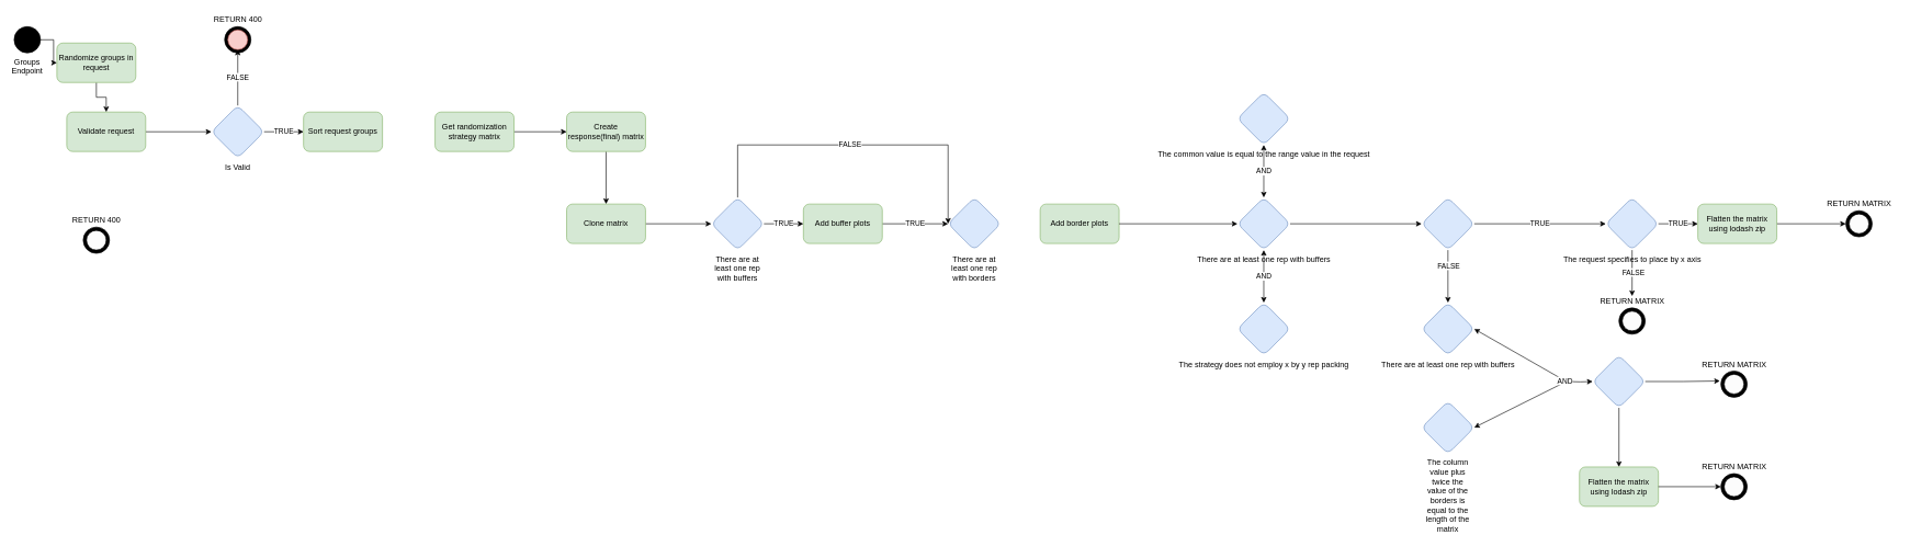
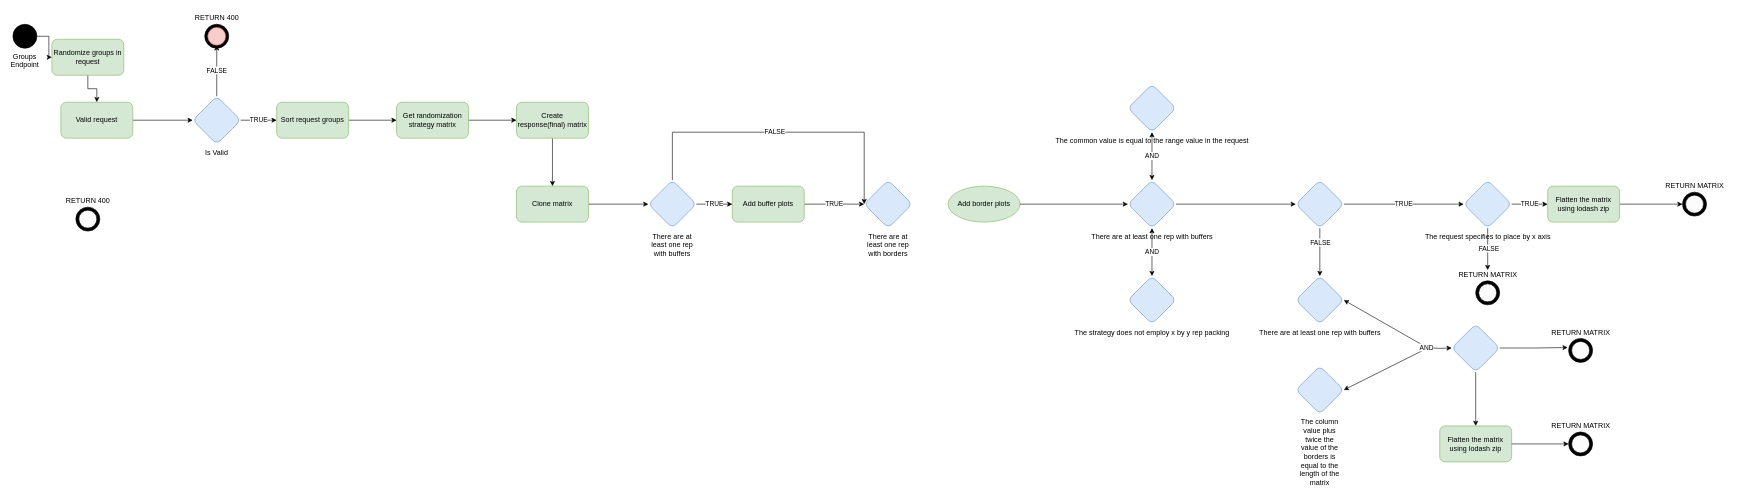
  <mxCell id="0" />
  <mxCell id="1" parent="0" />
  <mxCell id="2" value="" style="edgeStyle=orthogonalEdgeStyle;rounded=0;orthogonalLoop=1;jettySize=auto;html=1;" edge="1" parent="1" source="3" target="7"><mxGeometry relative="1" as="geometry" /></mxCell>
  <mxCell id="3" value="Randomize groups in request" style="rounded=1;whiteSpace=wrap;html=1;fillColor=#d5e8d4;strokeColor=#82b366;" vertex="1" parent="1"><mxGeometry x="85" y="65" width="120" height="60" as="geometry" /></mxCell>
  <mxCell id="4" value="" style="edgeStyle=orthogonalEdgeStyle;rounded=0;orthogonalLoop=1;jettySize=auto;html=1;" edge="1" parent="1" source="5" target="3"><mxGeometry relative="1" as="geometry" /></mxCell>
  <mxCell id="5" value="Groups Endpoint" style="ellipse;whiteSpace=wrap;html=1;aspect=fixed;fillColor=#000000;labelPosition=center;verticalLabelPosition=bottom;align=center;verticalAlign=top;" vertex="1" parent="1"><mxGeometry y="40" width="40" height="40" as="geometry" x="20" /></mxCell>
  <mxCell id="6" value="" style="edgeStyle=orthogonalEdgeStyle;rounded=0;orthogonalLoop=1;jettySize=auto;html=1;" edge="1" parent="1" source="7" target="10"><mxGeometry relative="1" as="geometry" /></mxCell>
- <mxCell id="7" value="Validate request" style="rounded=1;whiteSpace=wrap;html=1;fillColor=#d5e8d4;strokeColor=#82b366;" vertex="1" parent="1"><mxGeometry x="100" y="170" width="120" height="60" as="geometry" /></mxCell>
+ <mxCell id="7" value="Valid request" style="rounded=1;whiteSpace=wrap;html=1;fillColor=#d5e8d4;strokeColor=#82b366;" vertex="1" parent="1"><mxGeometry x="100" y="170" width="120" height="60" as="geometry" /></mxCell>
  <mxCell id="8" value="FALSE" style="edgeStyle=orthogonalEdgeStyle;rounded=0;orthogonalLoop=1;jettySize=auto;html=1;" edge="1" parent="1" source="10" target="14"><mxGeometry relative="1" as="geometry" /></mxCell>
  <mxCell id="9" value="TRUE" style="edgeStyle=orthogonalEdgeStyle;rounded=0;orthogonalLoop=1;jettySize=auto;html=1;fontColor=#000000;" edge="1" parent="1" source="10" target="22"><mxGeometry relative="1" as="geometry" /></mxCell>
  <mxCell id="10" value="Is Valid" style="rhombus;whiteSpace=wrap;html=1;rounded=1;labelPosition=center;verticalLabelPosition=bottom;align=center;verticalAlign=top;fillColor=#dae8fc;strokeColor=#6c8ebf;" vertex="1" parent="1"><mxGeometry x="320" y="160" width="80" height="80" as="geometry" /></mxCell>
  <mxCell id="11" value="" style="group" vertex="1" connectable="0" parent="1"><mxGeometry x="315" y="20" width="90" height="60" as="geometry" /></mxCell>
  <mxCell id="12" value="" style="group" vertex="1" connectable="0" parent="11"><mxGeometry x="25" y="20" width="40" height="40" as="geometry" /></mxCell>
  <mxCell id="13" value="" style="ellipse;whiteSpace=wrap;html=1;aspect=fixed;fillColor=#000000;" vertex="1" parent="12"><mxGeometry width="40" height="40" as="geometry" /></mxCell>
  <mxCell id="14" value="" style="ellipse;whiteSpace=wrap;html=1;aspect=fixed;fillColor=#f8cecc;strokeColor=#b85450;" vertex="1" parent="12"><mxGeometry x="5" y="5" width="30" height="30" as="geometry" /></mxCell>
  <mxCell id="15" value="RETURN 400" style="text;html=1;align=center;verticalAlign=middle;resizable=0;points=[];autosize=1;strokeColor=none;fillColor=none;" vertex="1" parent="11"><mxGeometry width="90" height="20" as="geometry" /></mxCell>
  <mxCell id="16" value="" style="group" vertex="1" connectable="0" parent="1"><mxGeometry x="100" y="325" width="90" height="60" as="geometry" /></mxCell>
  <mxCell id="17" value="" style="group" vertex="1" connectable="0" parent="16"><mxGeometry x="25" y="20" width="40" height="40" as="geometry" /></mxCell>
  <mxCell id="18" value="" style="ellipse;whiteSpace=wrap;html=1;aspect=fixed;fillColor=#000000;" vertex="1" parent="17"><mxGeometry width="40" height="40" as="geometry" /></mxCell>
  <mxCell id="19" value="" style="ellipse;whiteSpace=wrap;html=1;aspect=fixed;fillColor=#FCFCFC;" vertex="1" parent="17"><mxGeometry x="5" y="5" width="30" height="30" as="geometry" /></mxCell>
  <mxCell id="20" value="RETURN 400" style="text;html=1;align=center;verticalAlign=middle;resizable=0;points=[];autosize=1;strokeColor=none;fillColor=none;" vertex="1" parent="16"><mxGeometry width="90" height="20" as="geometry" /></mxCell>
+ <mxCell id="21" value="" style="edgeStyle=orthogonalEdgeStyle;rounded=0;orthogonalLoop=1;jettySize=auto;html=1;fontColor=#CCFFCC;" edge="1" parent="1" source="22" target="24"><mxGeometry relative="1" as="geometry" /></mxCell>
  <mxCell id="22" value="Sort request groups" style="whiteSpace=wrap;html=1;verticalAlign=middle;fillColor=#d5e8d4;strokeColor=#82b366;rounded=1;" vertex="1" parent="1"><mxGeometry x="460" y="170" width="120" height="60" as="geometry" /></mxCell>
  <mxCell id="23" value="" style="edgeStyle=orthogonalEdgeStyle;rounded=0;orthogonalLoop=1;jettySize=auto;html=1;fontColor=#CCFFCC;" edge="1" parent="1" source="24" target="26"><mxGeometry relative="1" as="geometry" /></mxCell>
  <mxCell id="24" value="Get randomization strategy matrix" style="whiteSpace=wrap;html=1;fillColor=#d5e8d4;strokeColor=#82b366;rounded=1;" vertex="1" parent="1"><mxGeometry x="660" y="170" width="120" height="60" as="geometry" /></mxCell>
  <mxCell id="25" value="" style="edgeStyle=orthogonalEdgeStyle;rounded=0;orthogonalLoop=1;jettySize=auto;html=1;fontColor=#CCFFCC;" edge="1" parent="1" source="26" target="28"><mxGeometry relative="1" as="geometry" /></mxCell>
  <mxCell id="26" value="Create response(final) matrix" style="whiteSpace=wrap;html=1;fillColor=#d5e8d4;strokeColor=#82b366;rounded=1;" vertex="1" parent="1"><mxGeometry x="860" y="170" width="120" height="60" as="geometry" /></mxCell>
  <mxCell id="27" value="" style="edgeStyle=orthogonalEdgeStyle;rounded=0;orthogonalLoop=1;jettySize=auto;html=1;fontColor=#CCFFCC;" edge="1" parent="1" source="28" target="30"><mxGeometry relative="1" as="geometry" /></mxCell>
  <mxCell id="28" value="Clone matrix" style="whiteSpace=wrap;html=1;fillColor=#d5e8d4;strokeColor=#82b366;rounded=1;" vertex="1" parent="1"><mxGeometry x="860" y="310" width="120" height="60" as="geometry" /></mxCell>
  <mxCell id="29" value="TRUE" style="edgeStyle=orthogonalEdgeStyle;rounded=0;orthogonalLoop=1;jettySize=auto;html=1;fontColor=#000000;" edge="1" parent="1" source="30" target="32"><mxGeometry relative="1" as="geometry" /></mxCell>
  <mxCell id="30" value="There are at least one rep with buffers" style="rhombus;whiteSpace=wrap;html=1;fillColor=#dae8fc;strokeColor=#6c8ebf;rounded=1;labelPosition=center;verticalLabelPosition=bottom;align=center;verticalAlign=top;" vertex="1" parent="1"><mxGeometry x="1080" y="300" width="80" height="80" as="geometry" /></mxCell>
  <mxCell id="31" value="TRUE" style="edgeStyle=orthogonalEdgeStyle;rounded=0;orthogonalLoop=1;jettySize=auto;html=1;fontColor=#000000;" edge="1" parent="1" source="32" target="33"><mxGeometry relative="1" as="geometry" /></mxCell>
  <mxCell id="32" value="Add buffer plots" style="whiteSpace=wrap;html=1;verticalAlign=middle;fillColor=#d5e8d4;strokeColor=#82b366;rounded=1;" vertex="1" parent="1"><mxGeometry x="1220" y="310" width="120" height="60" as="geometry" /></mxCell>
  <mxCell id="33" value="There are at least one rep with borders" style="rhombus;whiteSpace=wrap;html=1;fillColor=#dae8fc;strokeColor=#6c8ebf;rounded=1;labelPosition=center;verticalLabelPosition=bottom;align=center;verticalAlign=top;" vertex="1" parent="1"><mxGeometry x="1440" y="300" width="80" height="80" as="geometry" /></mxCell>
  <mxCell id="34" value="FALSE" style="endArrow=classic;html=1;rounded=0;fontColor=#000000;exitX=0.5;exitY=0;exitDx=0;exitDy=0;entryX=0;entryY=0.5;entryDx=0;entryDy=0;" edge="1" parent="1" source="30" target="33"><mxGeometry x="-0.038" width="50" height="50" relative="1" as="geometry"><mxPoint x="970" y="200" as="sourcePoint" /><mxPoint x="1020" y="150" as="targetPoint" /><Array as="points"><mxPoint x="1120" y="220" /><mxPoint x="1290" y="220" /><mxPoint x="1440" y="220" /></Array><mxPoint x="1" as="offset" /></mxGeometry></mxCell>
- <mxCell id="35" value="Add border plots" style="whiteSpace=wrap;html=1;verticalAlign=middle;fillColor=#d5e8d4;strokeColor=#82b366;rounded=1;" vertex="1" parent="1"><mxGeometry x="1580" y="310" width="120" height="60" as="geometry" /></mxCell>
+ <mxCell id="35" value="Add border plots" style="ellipse;whiteSpace=wrap;html=1;verticalAlign=middle;fillColor=#d5e8d4;strokeColor=#82b366;" vertex="1" parent="1"><mxGeometry x="1580" y="310" width="120" height="60" as="geometry" /></mxCell>
  <mxCell id="36" value="" style="edgeStyle=orthogonalEdgeStyle;rounded=0;orthogonalLoop=1;jettySize=auto;html=1;fontColor=#000000;" edge="1" parent="1" source="37" target="46"><mxGeometry relative="1" as="geometry" /></mxCell>
  <mxCell id="37" value="There are at least one rep with buffers" style="rhombus;html=1;fillColor=#dae8fc;strokeColor=#6c8ebf;rounded=1;verticalAlign=top;labelPosition=center;verticalLabelPosition=bottom;align=center;" vertex="1" parent="1"><mxGeometry x="1880" y="300" width="80" height="80" as="geometry" /></mxCell>
  <mxCell id="38" value="The common value is equal to the range value in the request" style="rhombus;fillColor=#dae8fc;strokeColor=#6c8ebf;rounded=1;verticalAlign=top;labelPosition=center;verticalLabelPosition=bottom;align=center;html=1;" vertex="1" parent="1"><mxGeometry x="1880" y="140" width="80" height="80" as="geometry" /></mxCell>
  <mxCell id="39" value="The strategy does not employ x by y rep packing" style="rhombus;html=1;fillColor=#dae8fc;strokeColor=#6c8ebf;rounded=1;verticalAlign=top;labelPosition=center;verticalLabelPosition=bottom;align=center;" vertex="1" parent="1"><mxGeometry x="1880" y="460" width="80" height="80" as="geometry" /></mxCell>
  <mxCell id="40" value="AND" style="endArrow=classic;startArrow=classic;html=1;rounded=0;fontColor=#000000;entryX=0.5;entryY=1;entryDx=0;entryDy=0;exitX=0.5;exitY=0;exitDx=0;exitDy=0;" edge="1" parent="1" source="37" target="38"><mxGeometry width="50" height="50" relative="1" as="geometry"><mxPoint x="1660" y="370" as="sourcePoint" /><mxPoint x="1710" y="320" as="targetPoint" /></mxGeometry></mxCell>
  <mxCell id="41" value="AND" style="endArrow=classic;startArrow=classic;html=1;rounded=0;fontColor=#000000;entryX=0.5;entryY=1;entryDx=0;entryDy=0;exitX=0.5;exitY=0;exitDx=0;exitDy=0;" edge="1" parent="1" source="39" target="37"><mxGeometry width="50" height="50" relative="1" as="geometry"><mxPoint x="1660" y="370" as="sourcePoint" /><mxPoint x="1710" y="320" as="targetPoint" /></mxGeometry></mxCell>
  <mxCell id="42" value="" style="endArrow=classic;html=1;rounded=0;fontColor=#000000;entryX=0;entryY=0.5;entryDx=0;entryDy=0;exitX=1;exitY=0.5;exitDx=0;exitDy=0;" edge="1" parent="1" source="35" target="37"><mxGeometry width="50" height="50" relative="1" as="geometry"><mxPoint x="1660" y="370" as="sourcePoint" /><mxPoint x="1710" y="320" as="targetPoint" /></mxGeometry></mxCell>
  <mxCell id="43" value="TRUE" style="edgeStyle=orthogonalEdgeStyle;rounded=0;orthogonalLoop=1;jettySize=auto;html=1;fontColor=#000000;" edge="1" parent="1" source="46" target="48"><mxGeometry relative="1" as="geometry" /></mxCell>
  <mxCell id="44" value="" style="edgeStyle=orthogonalEdgeStyle;rounded=0;orthogonalLoop=1;jettySize=auto;html=1;fontColor=#000000;" edge="1" parent="1" source="46" target="50"><mxGeometry relative="1" as="geometry" /></mxCell>
  <mxCell id="45" value="FALSE" style="edgeLabel;html=1;align=center;verticalAlign=middle;resizable=0;points=[];fontColor=#000000;" vertex="1" connectable="0" parent="44"><mxGeometry x="-0.425" relative="1" as="geometry"><mxPoint as="offset" /></mxGeometry></mxCell>
  <mxCell id="46" value="" style="rhombus;html=1;fillColor=#dae8fc;strokeColor=#6c8ebf;rounded=1;verticalAlign=top;labelPosition=center;verticalLabelPosition=bottom;align=center;" vertex="1" parent="1"><mxGeometry x="2160" y="300" width="80" height="80" as="geometry" /></mxCell>
  <mxCell id="47" value="TRUE" style="edgeStyle=orthogonalEdgeStyle;rounded=0;orthogonalLoop=1;jettySize=auto;html=1;fontColor=#000000;" edge="1" parent="1" source="48" target="76"><mxGeometry relative="1" as="geometry" /></mxCell>
  <mxCell id="48" value="The request specifies to place by x axis" style="rhombus;html=1;fillColor=#dae8fc;strokeColor=#6c8ebf;rounded=1;verticalAlign=top;labelPosition=center;verticalLabelPosition=bottom;align=center;" vertex="1" parent="1"><mxGeometry x="2440" y="300" width="80" height="80" as="geometry" /></mxCell>
  <mxCell id="49" value="" style="edgeStyle=orthogonalEdgeStyle;rounded=0;orthogonalLoop=1;jettySize=auto;html=1;fontColor=#000000;" edge="1" parent="1" target="55"><mxGeometry relative="1" as="geometry"><mxPoint x="2380" y="580" as="sourcePoint" /></mxGeometry></mxCell>
  <mxCell id="50" value="There are at least one rep with buffers" style="rhombus;html=1;fillColor=#dae8fc;strokeColor=#6c8ebf;rounded=1;verticalAlign=top;labelPosition=center;verticalLabelPosition=bottom;align=center;" vertex="1" parent="1"><mxGeometry x="2160" y="460" width="80" height="80" as="geometry" /></mxCell>
  <mxCell id="51" value="The column value plus twice the value of the borders is equal to the length of the matrix" style="rhombus;html=1;verticalAlign=top;fillColor=#dae8fc;strokeColor=#6c8ebf;rounded=1;labelPosition=center;verticalLabelPosition=bottom;align=center;whiteSpace=wrap;" vertex="1" parent="1"><mxGeometry x="2160" y="610" width="80" height="80" as="geometry" /></mxCell>
  <mxCell id="52" value="AND" style="endArrow=classic;startArrow=classic;html=1;rounded=0;fontColor=#000000;exitX=1;exitY=0.5;exitDx=0;exitDy=0;entryX=1;entryY=0.5;entryDx=0;entryDy=0;" edge="1" parent="1" source="50" target="51"><mxGeometry width="50" height="50" relative="1" as="geometry"><mxPoint x="2300" y="540" as="sourcePoint" /><mxPoint x="2350" y="490" as="targetPoint" /><Array as="points"><mxPoint x="2380" y="580" /></Array></mxGeometry></mxCell>
  <mxCell id="53" value="" style="edgeStyle=orthogonalEdgeStyle;rounded=0;orthogonalLoop=1;jettySize=auto;html=1;fontColor=#000000;entryX=-0.038;entryY=0.379;entryDx=0;entryDy=0;entryPerimeter=0;" edge="1" parent="1" source="55" target="58"><mxGeometry relative="1" as="geometry" /></mxCell>
  <mxCell id="54" value="" style="edgeStyle=orthogonalEdgeStyle;rounded=0;orthogonalLoop=1;jettySize=auto;html=1;fontColor=#000000;" edge="1" parent="1" source="55" target="61"><mxGeometry relative="1" as="geometry" /></mxCell>
  <mxCell id="55" value="" style="rhombus;html=1;fillColor=#dae8fc;strokeColor=#6c8ebf;rounded=1;verticalAlign=top;labelPosition=center;verticalLabelPosition=bottom;align=center;" vertex="1" parent="1"><mxGeometry x="2420" y="540" width="80" height="80" as="geometry" /></mxCell>
  <mxCell id="56" value="" style="group" vertex="1" connectable="0" parent="1"><mxGeometry x="2590" y="544" width="100" height="60" as="geometry" /></mxCell>
  <mxCell id="57" value="" style="group" vertex="1" connectable="0" parent="56"><mxGeometry x="25" y="20" width="40" height="40" as="geometry" /></mxCell>
  <mxCell id="58" value="" style="ellipse;whiteSpace=wrap;html=1;aspect=fixed;fillColor=#000000;" vertex="1" parent="57"><mxGeometry width="40" height="40" as="geometry" /></mxCell>
  <mxCell id="59" value="" style="ellipse;whiteSpace=wrap;html=1;aspect=fixed;fillColor=#FCFCFC;" vertex="1" parent="57"><mxGeometry x="5" y="5" width="30" height="30" as="geometry" /></mxCell>
  <mxCell id="60" value="RETURN MATRIX" style="text;html=1;align=center;verticalAlign=middle;resizable=0;points=[];autosize=1;strokeColor=none;fillColor=none;" vertex="1" parent="56"><mxGeometry x="-10" width="110" height="20" as="geometry" /></mxCell>
  <mxCell id="61" value="Flatten the matrix using lodash zip" style="whiteSpace=wrap;html=1;verticalAlign=middle;fillColor=#d5e8d4;strokeColor=#82b366;rounded=1;" vertex="1" parent="1"><mxGeometry x="2400" y="710" width="120" height="60" as="geometry" /></mxCell>
  <mxCell id="62" value="" style="group" vertex="1" connectable="0" parent="1"><mxGeometry x="2590" y="700" width="100" height="60" as="geometry" /></mxCell>
  <mxCell id="63" value="" style="group" vertex="1" connectable="0" parent="62"><mxGeometry x="25" y="20" width="40" height="40" as="geometry" /></mxCell>
  <mxCell id="64" value="" style="ellipse;whiteSpace=wrap;html=1;aspect=fixed;fillColor=#000000;" vertex="1" parent="63"><mxGeometry width="40" height="40" as="geometry" /></mxCell>
  <mxCell id="65" value="" style="ellipse;whiteSpace=wrap;html=1;aspect=fixed;fillColor=#FCFCFC;" vertex="1" parent="63"><mxGeometry x="5" y="5" width="30" height="30" as="geometry" /></mxCell>
  <mxCell id="66" value="RETURN MATRIX" style="text;html=1;align=center;verticalAlign=middle;resizable=0;points=[];autosize=1;strokeColor=none;fillColor=none;" vertex="1" parent="62"><mxGeometry x="-10" width="110" height="20" as="geometry" /></mxCell>
  <mxCell id="67" value="" style="endArrow=classic;html=1;rounded=0;fontColor=#000000;exitX=1;exitY=0.5;exitDx=0;exitDy=0;entryX=0;entryY=0.5;entryDx=0;entryDy=0;" edge="1" parent="1" source="61" target="64"><mxGeometry width="50" height="50" relative="1" as="geometry"><mxPoint x="2410" y="710" as="sourcePoint" /><mxPoint x="2460" y="660" as="targetPoint" /></mxGeometry></mxCell>
  <mxCell id="68" value="" style="group" vertex="1" connectable="0" parent="1"><mxGeometry x="2435" y="448" width="100" height="60" as="geometry" /></mxCell>
  <mxCell id="69" value="" style="group" vertex="1" connectable="0" parent="68"><mxGeometry x="25" y="20" width="40" height="40" as="geometry" /></mxCell>
  <mxCell id="70" value="" style="ellipse;whiteSpace=wrap;html=1;aspect=fixed;fillColor=#000000;" vertex="1" parent="69"><mxGeometry width="40" height="40" as="geometry" /></mxCell>
  <mxCell id="71" value="" style="ellipse;whiteSpace=wrap;html=1;aspect=fixed;fillColor=#FCFCFC;" vertex="1" parent="69"><mxGeometry x="5" y="5" width="30" height="30" as="geometry" /></mxCell>
  <mxCell id="72" value="RETURN MATRIX" style="text;html=1;align=center;verticalAlign=middle;resizable=0;points=[];autosize=1;strokeColor=none;fillColor=none;" vertex="1" parent="68"><mxGeometry x="-10" width="110" height="20" as="geometry" /></mxCell>
  <mxCell id="73" value="" style="endArrow=classic;html=1;rounded=0;fontColor=#000000;exitX=0.5;exitY=1;exitDx=0;exitDy=0;" edge="1" parent="1" source="48"><mxGeometry width="50" height="50" relative="1" as="geometry"><mxPoint x="2410" y="560" as="sourcePoint" /><mxPoint x="2480" y="450" as="targetPoint" /></mxGeometry></mxCell>
  <mxCell id="74" value="FALSE" style="edgeLabel;html=1;align=center;verticalAlign=middle;resizable=0;points=[];fontColor=#000000;" vertex="1" connectable="0" parent="73"><mxGeometry x="-0.045" y="1" relative="1" as="geometry"><mxPoint as="offset" /></mxGeometry></mxCell>
  <mxCell id="75" value="" style="edgeStyle=orthogonalEdgeStyle;rounded=0;orthogonalLoop=1;jettySize=auto;html=1;fontColor=#000000;entryX=0;entryY=0.5;entryDx=0;entryDy=0;" edge="1" parent="1" source="76" target="79"><mxGeometry relative="1" as="geometry" /></mxCell>
  <mxCell id="76" value="Flatten the matrix using lodash zip" style="whiteSpace=wrap;html=1;verticalAlign=middle;fillColor=#d5e8d4;strokeColor=#82b366;rounded=1;" vertex="1" parent="1"><mxGeometry x="2580" y="310" width="120" height="60" as="geometry" /></mxCell>
  <mxCell id="77" value="" style="group" vertex="1" connectable="0" parent="1"><mxGeometry x="2780" y="300" width="100" height="60" as="geometry" /></mxCell>
  <mxCell id="78" value="" style="group" vertex="1" connectable="0" parent="77"><mxGeometry x="25" y="20" width="40" height="40" as="geometry" /></mxCell>
  <mxCell id="79" value="" style="ellipse;whiteSpace=wrap;html=1;aspect=fixed;fillColor=#000000;" vertex="1" parent="78"><mxGeometry width="40" height="40" as="geometry" /></mxCell>
  <mxCell id="80" value="" style="ellipse;whiteSpace=wrap;html=1;aspect=fixed;fillColor=#FCFCFC;" vertex="1" parent="78"><mxGeometry x="5" y="5" width="30" height="30" as="geometry" /></mxCell>
  <mxCell id="81" value="RETURN MATRIX" style="text;html=1;align=center;verticalAlign=middle;resizable=0;points=[];autosize=1;strokeColor=none;fillColor=none;" vertex="1" parent="77"><mxGeometry x="-10" width="110" height="20" as="geometry" /></mxCell>
